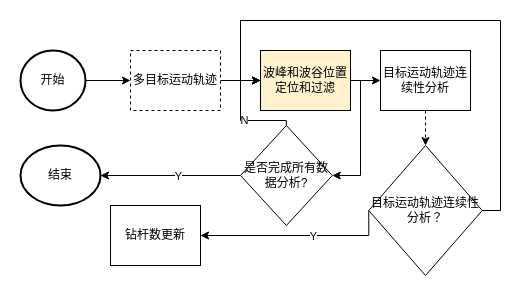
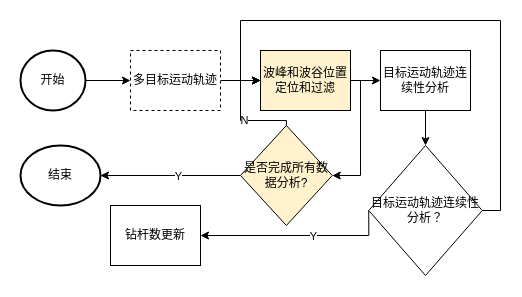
  <mxCell id="0" />
  <mxCell id="1" parent="0" />
  <mxCell id="2" style="edgeStyle=orthogonalEdgeStyle;rounded=0;orthogonalLoop=1;jettySize=auto;html=1;exitX=1;exitY=0.5;exitDx=0;exitDy=0;entryX=0;entryY=0.5;entryDx=0;entryDy=0;" edge="1" parent="1" source="4" target="12"><mxGeometry relative="1" as="geometry" /></mxCell>
  <mxCell id="3" style="edgeStyle=orthogonalEdgeStyle;rounded=0;orthogonalLoop=1;jettySize=auto;html=1;exitX=1;exitY=0.5;exitDx=0;exitDy=0;entryX=1;entryY=0.5;entryDx=0;entryDy=0;" edge="1" parent="1" source="4" target="21"><mxGeometry relative="1" as="geometry"><Array as="points"><mxPoint x="360" y="80" /><mxPoint x="360" y="175" /></Array></mxGeometry></mxCell>
  <mxCell id="4" value="波峰和波谷位置定位和过滤" style="rounded=0;whiteSpace=wrap;html=1;fillColor=#fff2cc;" vertex="1" parent="1"><mxGeometry x="260" y="50" width="90" height="60" as="geometry" /></mxCell>
  <mxCell id="5" style="edgeStyle=orthogonalEdgeStyle;rounded=0;orthogonalLoop=1;jettySize=auto;html=1;exitX=1;exitY=0.5;exitDx=0;exitDy=0;entryX=0;entryY=0.5;entryDx=0;entryDy=0;" edge="1" parent="1" source="6" target="4"><mxGeometry relative="1" as="geometry" /></mxCell>
  <mxCell id="6" value="多目标运动轨迹" style="rounded=0;whiteSpace=wrap;html=1;dashed=1;" vertex="1" parent="1"><mxGeometry x="130" y="50" width="90" height="60" as="geometry" /></mxCell>
  <mxCell id="7" style="edgeStyle=orthogonalEdgeStyle;rounded=0;orthogonalLoop=1;jettySize=auto;html=1;exitX=0;exitY=0.5;exitDx=0;exitDy=0;entryX=1;entryY=0.5;entryDx=0;entryDy=0;" edge="1" parent="1" source="10" target="13"><mxGeometry relative="1" as="geometry"><Array as="points"><mxPoint x="368" y="235" /></Array></mxGeometry></mxCell>
  <mxCell id="8" value="Y" style="edgeLabel;html=1;align=center;verticalAlign=middle;resizable=0;points=[];" vertex="1" connectable="0" parent="7"><mxGeometry x="-0.163" relative="1" as="geometry"><mxPoint as="offset" /></mxGeometry></mxCell>
  <mxCell id="9" style="edgeStyle=orthogonalEdgeStyle;rounded=0;orthogonalLoop=1;jettySize=auto;html=1;" edge="1" parent="1" source="10"><mxGeometry relative="1" as="geometry"><mxPoint x="260" y="80" as="targetPoint" /><Array as="points"><mxPoint x="500" y="210" /><mxPoint x="500" y="20" /><mxPoint x="240" y="20" /><mxPoint x="240" y="80" /></Array></mxGeometry></mxCell>
  <mxCell id="10" value="目标运动轨迹连续性分析？" style="rhombus;whiteSpace=wrap;html=1;" vertex="1" parent="1"><mxGeometry x="368.25" y="145" width="113.5" height="130" as="geometry" /></mxCell>
- <mxCell id="11" style="edgeStyle=orthogonalEdgeStyle;rounded=0;orthogonalLoop=1;jettySize=auto;html=1;exitX=0.5;exitY=1;exitDx=0;exitDy=0;entryX=0.5;entryY=0;entryDx=0;entryDy=0;dashed=1;" edge="1" parent="1" source="12" target="10"><mxGeometry relative="1" as="geometry" /></mxCell>
+ <mxCell id="11" style="edgeStyle=orthogonalEdgeStyle;rounded=0;orthogonalLoop=1;jettySize=auto;html=1;exitX=0.5;exitY=1;exitDx=0;exitDy=0;entryX=0.5;entryY=0;entryDx=0;entryDy=0;" edge="1" parent="1" source="12" target="10"><mxGeometry relative="1" as="geometry" /></mxCell>
  <mxCell id="12" value="目标运动轨迹连续性分析" style="rounded=0;whiteSpace=wrap;html=1;" vertex="1" parent="1"><mxGeometry x="380" y="50" width="90" height="60" as="geometry" /></mxCell>
  <mxCell id="13" value="钻杆数更新" style="rounded=0;whiteSpace=wrap;html=1;" vertex="1" parent="1"><mxGeometry x="110" y="205" width="90" height="60" as="geometry" /></mxCell>
  <mxCell id="14" style="edgeStyle=orthogonalEdgeStyle;rounded=0;orthogonalLoop=1;jettySize=auto;html=1;exitX=1;exitY=0.5;exitDx=0;exitDy=0;exitPerimeter=0;entryX=0;entryY=0.5;entryDx=0;entryDy=0;" edge="1" parent="1" source="15" target="6"><mxGeometry relative="1" as="geometry" /></mxCell>
  <mxCell id="15" value="开始" style="strokeWidth=2;html=1;shape=mxgraph.flowchart.start_1;whiteSpace=wrap;fillStyle=dots;" vertex="1" parent="1"><mxGeometry x="20" y="50" width="65" height="60" as="geometry" /></mxCell>
  <mxCell id="16" value="结束" style="strokeWidth=2;html=1;shape=mxgraph.flowchart.start_1;whiteSpace=wrap;fillStyle=dots;" vertex="1" parent="1"><mxGeometry x="20" y="145" width="80" height="60" as="geometry" /></mxCell>
  <mxCell id="17" style="edgeStyle=orthogonalEdgeStyle;rounded=0;orthogonalLoop=1;jettySize=auto;html=1;entryX=1;entryY=0.5;entryDx=0;entryDy=0;entryPerimeter=0;" edge="1" parent="1" source="21" target="16"><mxGeometry relative="1" as="geometry" /></mxCell>
  <mxCell id="18" value="Y" style="edgeLabel;html=1;align=center;verticalAlign=middle;resizable=0;points=[];" vertex="1" connectable="0" parent="17"><mxGeometry x="-0.097" relative="1" as="geometry"><mxPoint as="offset" /></mxGeometry></mxCell>
  <mxCell id="19" style="edgeStyle=orthogonalEdgeStyle;rounded=0;orthogonalLoop=1;jettySize=auto;html=1;exitX=0.5;exitY=0;exitDx=0;exitDy=0;" edge="1" parent="1" source="21"><mxGeometry relative="1" as="geometry"><mxPoint x="260" y="80" as="targetPoint" /><Array as="points"><mxPoint x="286" y="120" /><mxPoint x="240" y="120" /><mxPoint x="240" y="80" /></Array></mxGeometry></mxCell>
  <mxCell id="20" value="N" style="edgeLabel;html=1;align=center;verticalAlign=middle;resizable=0;points=[];" vertex="1" connectable="0" parent="19"><mxGeometry x="-0.156" y="-1" relative="1" as="geometry"><mxPoint as="offset" /></mxGeometry></mxCell>
- <mxCell id="21" value="是否完成所有数据分析?" style="rhombus;whiteSpace=wrap;html=1;" vertex="1" parent="1"><mxGeometry x="240" y="125" width="91.75" height="100" as="geometry" /></mxCell>
+ <mxCell id="21" value="是否完成所有数据分析?" style="rhombus;whiteSpace=wrap;html=1;fillColor=#fff2cc;" vertex="1" parent="1"><mxGeometry x="240" y="125" width="91.75" height="100" as="geometry" /></mxCell>
